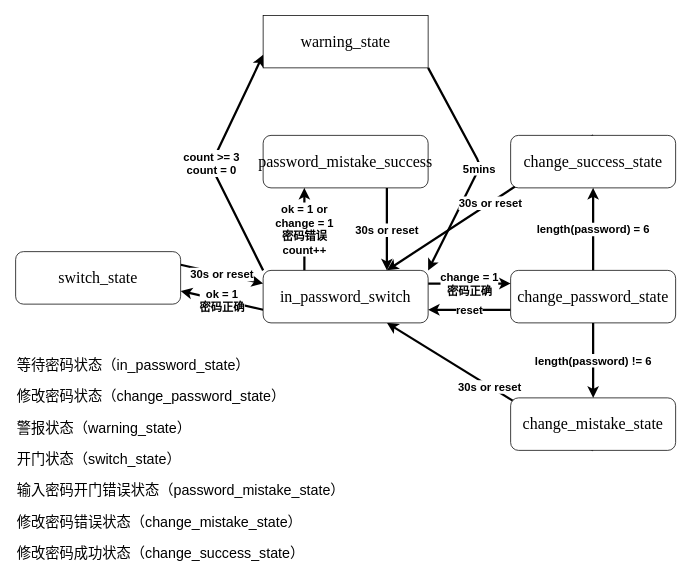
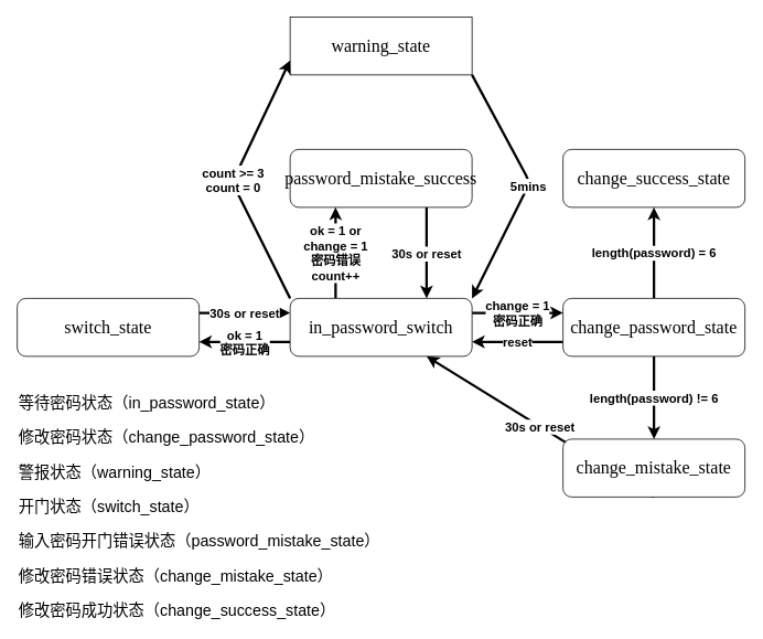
  <mxCell id="0" />
  <mxCell id="1" parent="0" />
  <mxCell id="2" value="5mins" style="edgeStyle=none;html=1;exitX=1;exitY=1;exitDx=0;exitDy=0;entryX=1;entryY=0;entryDx=0;entryDy=0;strokeWidth=3;fontSize=15;fontStyle=1" parent="1" source="3" target="20" edge="1"><mxGeometry relative="1" as="geometry"><Array as="points"><mxPoint x="640" y="220" /></Array></mxGeometry></mxCell>
  <mxCell id="3" value="&lt;span style=&quot;font-size: 16pt; font-family: &amp;quot;Times New Roman&amp;quot;;&quot;&gt;warning_state&lt;/span&gt;" style="whiteSpace=wrap;html=1;rounded=0;" parent="1" vertex="1"><mxGeometry x="350" y="20" width="220" height="70" as="geometry" /></mxCell>
  <mxCell id="4" value="30s or reset" style="edgeStyle=none;html=1;exitX=1;exitY=0.25;exitDx=0;exitDy=0;entryX=0;entryY=0.25;entryDx=0;entryDy=0;strokeWidth=3;fontSize=15;fontStyle=1" parent="1" source="5" target="20" edge="1"><mxGeometry relative="1" as="geometry" /></mxCell>
- <mxCell id="5" value="&lt;span style=&quot;font-size: 16pt; font-family: &amp;quot;Times New Roman&amp;quot;;&quot;&gt;switch_state&lt;/span&gt;" style="rounded=1;whiteSpace=wrap;html=1;" parent="1" vertex="1"><mxGeometry x="20" y="335" width="220" height="70" as="geometry" /></mxCell>
+ <mxCell id="5" value="&lt;span style=&quot;font-size: 16pt; font-family: &amp;quot;Times New Roman&amp;quot;;&quot;&gt;switch_state&lt;/span&gt;" style="rounded=1;whiteSpace=wrap;html=1;" parent="1" vertex="1"><mxGeometry x="20" y="360" width="220" height="70" as="geometry" /></mxCell>
  <mxCell id="6" value="30s or reset" style="edgeStyle=none;html=1;exitX=0.75;exitY=1;exitDx=0;exitDy=0;entryX=0.75;entryY=0;entryDx=0;entryDy=0;strokeWidth=3;fontSize=15;fontStyle=1" parent="1" source="7" target="20" edge="1"><mxGeometry x="0.013" relative="1" as="geometry"><mxPoint as="offset" /></mxGeometry></mxCell>
  <mxCell id="7" value="&lt;span style=&quot;font-size: 16pt; font-family: &amp;quot;Times New Roman&amp;quot;;&quot;&gt;password_mistake_success&lt;/span&gt;" style="rounded=1;whiteSpace=wrap;html=1;" parent="1" vertex="1"><mxGeometry x="350" y="180" width="220" height="70" as="geometry" /></mxCell>
  <mxCell id="8" value="30s or reset" style="edgeStyle=none;html=1;exitX=0.5;exitY=1;exitDx=0;exitDy=0;entryX=0.75;entryY=1;entryDx=0;entryDy=0;strokeWidth=3;fontSize=15;fontStyle=1" parent="1" source="9" target="20" edge="1"><mxGeometry relative="1" as="geometry" /></mxCell>
  <mxCell id="9" value="&lt;span style=&quot;font-size: 16pt; font-family: &amp;quot;Times New Roman&amp;quot;;&quot;&gt;change_mistake_state&lt;/span&gt;" style="rounded=1;whiteSpace=wrap;html=1;" parent="1" vertex="1"><mxGeometry x="680" y="530" width="220" height="70" as="geometry" /></mxCell>
- <mxCell id="10" value="30s or reset" style="edgeStyle=none;html=1;exitX=0.5;exitY=0;exitDx=0;exitDy=0;entryX=0.75;entryY=0;entryDx=0;entryDy=0;strokeWidth=3;fontSize=15;fontStyle=1" parent="1" source="11" target="20" edge="1"><mxGeometry relative="1" as="geometry" /></mxCell>
  <mxCell id="11" value="&lt;span style=&quot;font-size: 16pt; font-family: &amp;quot;Times New Roman&amp;quot;;&quot;&gt;change_success_state&lt;/span&gt;" style="rounded=1;whiteSpace=wrap;html=1;" parent="1" vertex="1"><mxGeometry x="680" y="180" width="220" height="70" as="geometry" /></mxCell>
  <mxCell id="12" value="length(password) = 6" style="edgeStyle=none;html=1;strokeWidth=3;fontSize=15;fontStyle=1" parent="1" source="15" target="11" edge="1"><mxGeometry relative="1" as="geometry" /></mxCell>
  <mxCell id="13" value="&lt;span style=&quot;border-color: var(--border-color);&quot;&gt;length(password) != 6&lt;/span&gt;" style="edgeStyle=none;html=1;strokeWidth=3;fontSize=15;fontStyle=1" parent="1" source="15" target="9" edge="1"><mxGeometry relative="1" as="geometry"><Array as="points"><mxPoint x="790" y="470" /></Array></mxGeometry></mxCell>
  <mxCell id="14" value="reset" style="edgeStyle=none;html=1;exitX=0;exitY=0.75;exitDx=0;exitDy=0;entryX=1;entryY=0.75;entryDx=0;entryDy=0;strokeWidth=3;fontSize=15;fontStyle=1" parent="1" source="15" target="20" edge="1"><mxGeometry relative="1" as="geometry" /></mxCell>
  <mxCell id="15" value="&lt;span style=&quot;font-size: 16pt; font-family: &amp;quot;Times New Roman&amp;quot;;&quot;&gt;change_password_state&lt;/span&gt;" style="rounded=1;whiteSpace=wrap;html=1;" parent="1" vertex="1"><mxGeometry x="680" y="360" width="220" height="70" as="geometry" /></mxCell>
  <mxCell id="16" value="ok = 1 or &lt;br&gt;change = 1&lt;br&gt;密码错误&lt;br&gt;count++" style="edgeStyle=none;html=1;exitX=0.25;exitY=0;exitDx=0;exitDy=0;entryX=0.25;entryY=1;entryDx=0;entryDy=0;strokeWidth=3;fontSize=15;fontStyle=1" parent="1" source="20" target="7" edge="1"><mxGeometry relative="1" as="geometry" /></mxCell>
  <mxCell id="17" value="ok = 1&lt;br&gt;密码正确" style="edgeStyle=none;html=1;exitX=0;exitY=0.75;exitDx=0;exitDy=0;entryX=1;entryY=0.75;entryDx=0;entryDy=0;strokeWidth=3;fontSize=15;fontStyle=1" parent="1" source="20" target="5" edge="1"><mxGeometry relative="1" as="geometry" /></mxCell>
  <mxCell id="18" value="change = 1&lt;br&gt;密码正确" style="edgeStyle=none;html=1;exitX=1;exitY=0.25;exitDx=0;exitDy=0;entryX=0;entryY=0.25;entryDx=0;entryDy=0;strokeWidth=3;fontSize=15;fontStyle=1" parent="1" edge="1"><mxGeometry relative="1" as="geometry"><mxPoint x="570" y="377.5" as="sourcePoint" /><mxPoint x="680" y="377.5" as="targetPoint" /></mxGeometry></mxCell>
  <mxCell id="19" value="count &amp;gt;= 3&lt;br&gt;count = 0" style="edgeStyle=none;html=1;exitX=0;exitY=0;exitDx=0;exitDy=0;entryX=0;entryY=0.75;entryDx=0;entryDy=0;strokeWidth=3;fontSize=15;fontStyle=1" parent="1" source="20" target="3" edge="1"><mxGeometry relative="1" as="geometry"><Array as="points"><mxPoint x="280" y="220" /></Array></mxGeometry></mxCell>
  <mxCell id="20" value="&lt;span style=&quot;font-size: 16pt; font-family: &amp;quot;Times New Roman&amp;quot;;&quot;&gt;in_password_switch&lt;/span&gt;" style="rounded=1;whiteSpace=wrap;html=1;" parent="1" vertex="1"><mxGeometry x="350" y="360" width="220" height="70" as="geometry" /></mxCell>
  <mxCell id="21" value="&lt;p style=&quot;border-color: var(--border-color);&quot;&gt;&lt;span style=&quot;border-color: var(--border-color);&quot;&gt;等待密码状态&lt;/span&gt;&lt;span style=&quot;border-color: var(--border-color);&quot;&gt;（&lt;/span&gt;&lt;span style=&quot;border-color: var(--border-color);&quot;&gt;in_password_state&lt;/span&gt;&lt;span style=&quot;border-color: var(--border-color);&quot;&gt;）&lt;/span&gt;&lt;/p&gt;&lt;p style=&quot;border-color: var(--border-color);&quot;&gt;&lt;span style=&quot;border-color: var(--border-color);&quot;&gt;修改密码状态&lt;/span&gt;&lt;span style=&quot;border-color: var(--border-color);&quot;&gt;（&lt;/span&gt;&lt;span style=&quot;border-color: var(--border-color);&quot;&gt;change_password_state&lt;/span&gt;&lt;span style=&quot;border-color: var(--border-color);&quot;&gt;）&lt;/span&gt;&lt;/p&gt;&lt;p style=&quot;border-color: var(--border-color);&quot;&gt;&lt;span style=&quot;border-color: var(--border-color);&quot;&gt;警报状态&lt;/span&gt;&lt;span style=&quot;border-color: var(--border-color);&quot;&gt;（&lt;/span&gt;&lt;span style=&quot;border-color: var(--border-color);&quot;&gt;warning_state&lt;/span&gt;&lt;span style=&quot;border-color: var(--border-color);&quot;&gt;）&lt;/span&gt;&lt;/p&gt;&lt;p style=&quot;border-color: var(--border-color);&quot;&gt;&lt;span style=&quot;border-color: var(--border-color);&quot;&gt;开门状态&lt;/span&gt;&lt;span style=&quot;border-color: var(--border-color);&quot;&gt;（&lt;/span&gt;&lt;span style=&quot;border-color: var(--border-color);&quot;&gt;switch_state&lt;/span&gt;&lt;span style=&quot;border-color: var(--border-color);&quot;&gt;）&lt;/span&gt;&lt;/p&gt;&lt;p style=&quot;border-color: var(--border-color);&quot;&gt;&lt;span style=&quot;border-color: var(--border-color);&quot;&gt;输入密码开门错误状态&lt;/span&gt;&lt;span style=&quot;border-color: var(--border-color);&quot;&gt;（&lt;/span&gt;&lt;span style=&quot;border-color: var(--border-color);&quot;&gt;password_mistake_state&lt;/span&gt;&lt;span style=&quot;border-color: var(--border-color);&quot;&gt;）&lt;/span&gt;&lt;/p&gt;&lt;p style=&quot;border-color: var(--border-color);&quot;&gt;&lt;span style=&quot;border-color: var(--border-color);&quot;&gt;修改密码错误状态&lt;/span&gt;&lt;span style=&quot;border-color: var(--border-color);&quot;&gt;（&lt;/span&gt;&lt;span style=&quot;border-color: var(--border-color);&quot;&gt;change_mistake_state&lt;/span&gt;&lt;span style=&quot;border-color: var(--border-color);&quot;&gt;）&lt;/span&gt;&lt;/p&gt;&lt;p style=&quot;border-color: var(--border-color);&quot;&gt;&lt;span style=&quot;border-color: var(--border-color);&quot;&gt;修改密码成功状态&lt;/span&gt;&lt;span style=&quot;border-color: var(--border-color);&quot;&gt;（&lt;/span&gt;&lt;span style=&quot;border-color: var(--border-color);&quot;&gt;change_success_state&lt;/span&gt;&lt;span style=&quot;border-color: var(--border-color);&quot;&gt;）&lt;/span&gt;&lt;/p&gt;" style="text;whiteSpace=wrap;html=1;fontSize=19;" parent="1" vertex="1"><mxGeometry x="20" y="450" width="450" height="300" as="geometry" /></mxCell>
